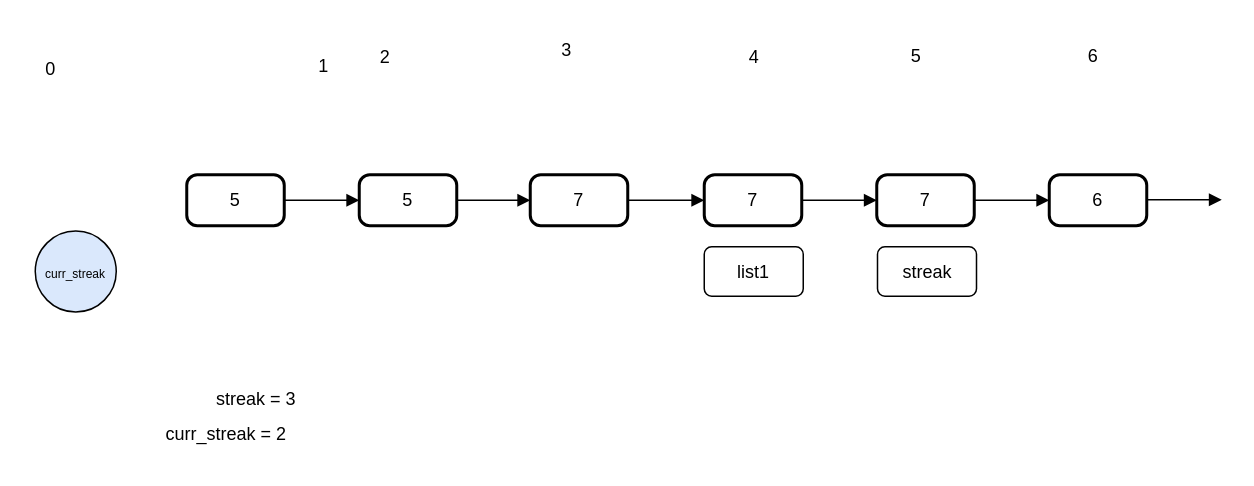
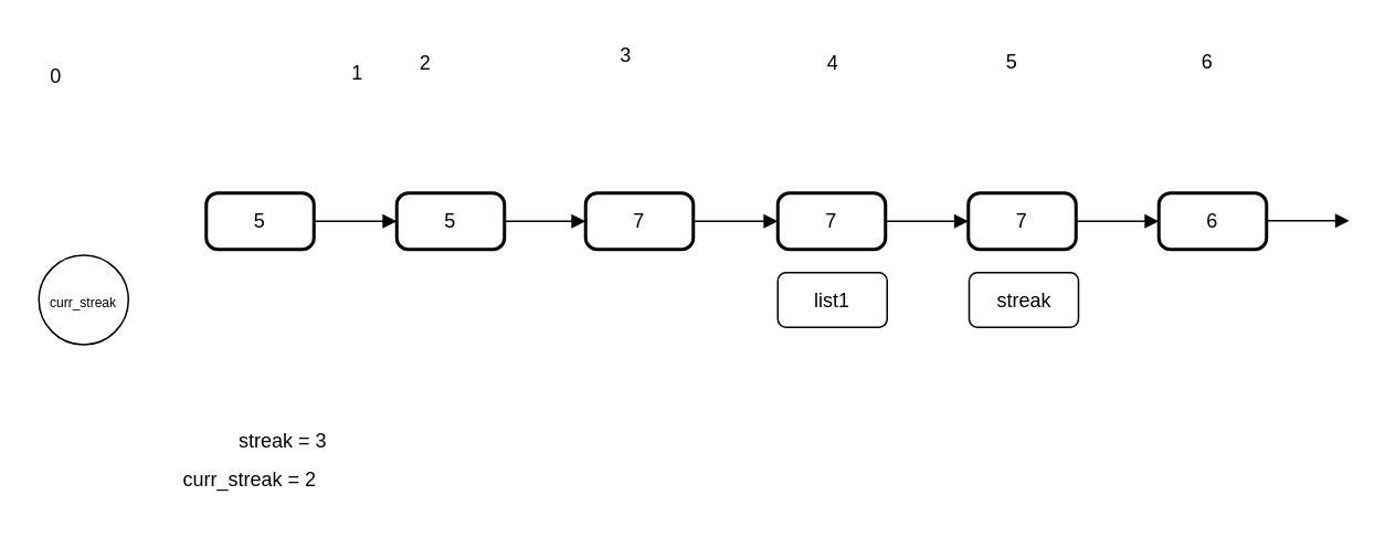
  <mxCell id="0" />
  <mxCell id="1" parent="0" />
  <mxCell id="2" value="5" style="rounded=1;absoluteArcSize=1;arcSize=14;whiteSpace=wrap;strokeWidth=2;" parent="1" vertex="1"><mxGeometry width="65" height="34" as="geometry" x="124" y="116" /></mxCell>
  <mxCell id="3" value="5" style="rounded=1;absoluteArcSize=1;arcSize=14;whiteSpace=wrap;strokeWidth=2;" parent="1" vertex="1"><mxGeometry x="239" width="65" height="34" as="geometry" y="116" /></mxCell>
  <mxCell id="4" value="7" style="rounded=1;absoluteArcSize=1;arcSize=14;whiteSpace=wrap;strokeWidth=2;" parent="1" vertex="1"><mxGeometry x="353" width="65" height="34" as="geometry" y="116" /></mxCell>
  <mxCell id="5" value="7" style="rounded=1;absoluteArcSize=1;arcSize=14;whiteSpace=wrap;strokeWidth=2;" parent="1" vertex="1"><mxGeometry x="469" width="65" height="34" as="geometry" y="116" /></mxCell>
  <mxCell id="6" value="7" style="rounded=1;absoluteArcSize=1;arcSize=14;whiteSpace=wrap;strokeWidth=2;" parent="1" vertex="1"><mxGeometry x="584" width="65" height="34" as="geometry" y="116" /></mxCell>
  <mxCell id="7" value="6" style="rounded=1;absoluteArcSize=1;arcSize=14;whiteSpace=wrap;strokeWidth=2;" parent="1" vertex="1"><mxGeometry x="699" width="65" height="34" as="geometry" y="116" /></mxCell>
  <mxCell id="8" value="" style="curved=1;startArrow=none;endArrow=block;exitX=0.995;exitY=0.5;entryX=-0.005;entryY=0.5;" parent="1" source="2" target="3" edge="1"><mxGeometry relative="1" as="geometry"><Array as="points" /></mxGeometry></mxCell>
  <mxCell id="9" value="" style="curved=1;startArrow=none;endArrow=block;exitX=0.989;exitY=0.5;entryX=0.005;entryY=0.5;" parent="1" source="3" target="4" edge="1"><mxGeometry relative="1" as="geometry"><Array as="points" /></mxGeometry></mxCell>
  <mxCell id="10" value="" style="curved=1;startArrow=none;endArrow=block;exitX=1.009;exitY=0.5;entryX=-0.007;entryY=0.5;" parent="1" source="4" target="5" edge="1"><mxGeometry relative="1" as="geometry"><Array as="points" /></mxGeometry></mxCell>
  <mxCell id="11" value="" style="curved=1;startArrow=none;endArrow=block;exitX=0.997;exitY=0.5;entryX=-0.003;entryY=0.5;" parent="1" source="5" target="6" edge="1"><mxGeometry relative="1" as="geometry"><Array as="points" /></mxGeometry></mxCell>
  <mxCell id="12" value="" style="curved=1;startArrow=none;endArrow=block;exitX=1.001;exitY=0.5;entryX=0.001;entryY=0.5;" parent="1" source="6" target="7" edge="1"><mxGeometry relative="1" as="geometry"><Array as="points" /></mxGeometry></mxCell>
  <mxCell id="13" value="list1" style="rounded=1;whiteSpace=wrap;html=1;" vertex="1" parent="1"><mxGeometry x="469" y="164" width="66" height="33" as="geometry" /></mxCell>
  <mxCell id="14" value="streak" style="rounded=1;whiteSpace=wrap;html=1;" vertex="1" parent="1"><mxGeometry x="584.5" y="164" width="66" height="33" as="geometry" /></mxCell>
  <mxCell id="15" value="streak = 3" style="text;html=1;align=center;verticalAlign=middle;resizable=0;points=[];autosize=1;strokeColor=none;fillColor=none;" vertex="1" parent="1"><mxGeometry x="134" y="253" width="71" height="26" as="geometry" /></mxCell>
  <mxCell id="16" value="" style="curved=1;startArrow=none;endArrow=block;exitX=1.001;exitY=0.5;entryX=0.001;entryY=0.5;" edge="1" parent="1"><mxGeometry relative="1" as="geometry"><Array as="points" /><mxPoint x="764" y="132.71" as="sourcePoint" /><mxPoint x="814" y="132.71" as="targetPoint" /></mxGeometry></mxCell>
- <mxCell id="17" value="&lt;font style=&quot;font-size: 8px;&quot;&gt;curr_streak&lt;/font&gt;" style="ellipse;whiteSpace=wrap;html=1;aspect=fixed;fillColor=#dae8fc;" vertex="1" parent="1"><mxGeometry x="23" y="153.5" width="54" height="54" as="geometry" /></mxCell>
+ <mxCell id="17" value="&lt;font style=&quot;font-size: 8px;&quot;&gt;curr_streak&lt;/font&gt;" style="ellipse;whiteSpace=wrap;html=1;aspect=fixed;" vertex="1" parent="1"><mxGeometry x="23" y="153.5" width="54" height="54" as="geometry" /></mxCell>
  <mxCell id="18" value="1" style="text;html=1;align=center;verticalAlign=middle;resizable=0;points=[];autosize=1;strokeColor=none;fillColor=none;" vertex="1" parent="1"><mxGeometry x="202" y="31" width="25" height="26" as="geometry" /></mxCell>
  <mxCell id="19" value="2" style="text;html=1;align=center;verticalAlign=middle;resizable=0;points=[];autosize=1;strokeColor=none;fillColor=none;" vertex="1" parent="1"><mxGeometry x="243" y="25" width="25" height="26" as="geometry" /></mxCell>
  <mxCell id="20" value="3" style="text;html=1;align=center;verticalAlign=middle;resizable=0;points=[];autosize=1;strokeColor=none;fillColor=none;" vertex="1" parent="1"><mxGeometry x="364" y="20" width="25" height="26" as="geometry" /></mxCell>
  <mxCell id="21" value="4" style="text;html=1;align=center;verticalAlign=middle;resizable=0;points=[];autosize=1;strokeColor=none;fillColor=none;" vertex="1" parent="1"><mxGeometry x="489" y="25" width="25" height="26" as="geometry" /></mxCell>
  <mxCell id="22" value="5" style="text;html=1;align=center;verticalAlign=middle;resizable=0;points=[];autosize=1;strokeColor=none;fillColor=none;" vertex="1" parent="1"><mxGeometry x="597" y="24" width="25" height="26" as="geometry" /></mxCell>
  <mxCell id="23" value="6" style="text;html=1;align=center;verticalAlign=middle;resizable=0;points=[];autosize=1;strokeColor=none;fillColor=none;" vertex="1" parent="1"><mxGeometry x="715" y="24" width="25" height="26" as="geometry" /></mxCell>
  <mxCell id="24" value="0&lt;br&gt;" style="text;html=1;align=center;verticalAlign=middle;resizable=0;points=[];autosize=1;strokeColor=none;fillColor=none;" vertex="1" parent="1"><mxGeometry x="20" y="33" width="25" height="26" as="geometry" /></mxCell>
  <mxCell id="25" value="curr_streak = 2" style="text;html=1;align=center;verticalAlign=middle;resizable=0;points=[];autosize=1;strokeColor=none;fillColor=none;" vertex="1" parent="1"><mxGeometry x="101" y="276" width="98" height="26" as="geometry" /></mxCell>
